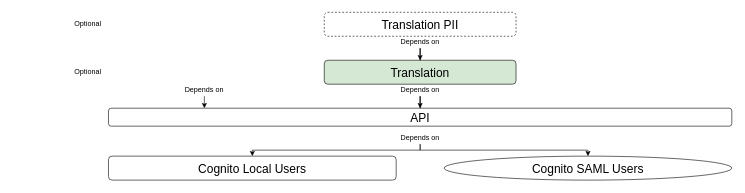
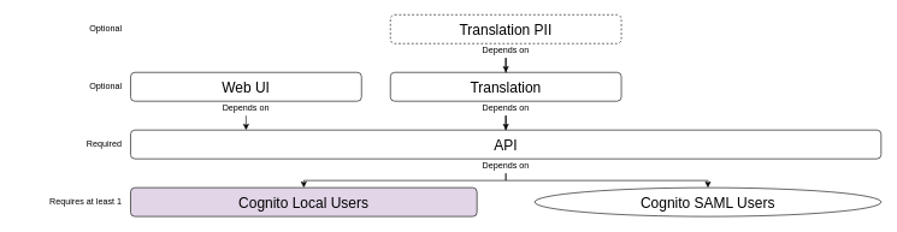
  <mxCell id="0" />
  <mxCell id="1" parent="0" />
- <mxCell id="2" value="API" style="rounded=1;whiteSpace=wrap;html=1;fontSize=20;" vertex="1" parent="1"><mxGeometry x="180" y="180" width="1040" height="30" as="geometry" /></mxCell>
- <mxCell id="4" value="Translation" style="rounded=1;whiteSpace=wrap;html=1;fontSize=20;fillColor=#d5e8d4;" vertex="1" parent="1"><mxGeometry x="540" y="100" width="320" height="40" as="geometry" /></mxCell>
+ <mxCell id="2" value="API" style="rounded=1;whiteSpace=wrap;html=1;fontSize=20;" vertex="1" parent="1"><mxGeometry x="180" y="180" width="1040" height="40" as="geometry" /></mxCell>
+ <mxCell id="3" value="Web UI" style="rounded=1;whiteSpace=wrap;html=1;fontSize=20;" vertex="1" parent="1"><mxGeometry x="180" y="100" width="320" height="40" as="geometry" /></mxCell>
+ <mxCell id="4" value="Translation" style="rounded=1;whiteSpace=wrap;html=1;fontSize=20;" vertex="1" parent="1"><mxGeometry x="540" y="100" width="320" height="40" as="geometry" /></mxCell>
  <mxCell id="5" value="Translation PII" style="rounded=1;whiteSpace=wrap;html=1;fontSize=20;dashed=1;" vertex="1" parent="1"><mxGeometry x="540" y="20" width="320" height="40" as="geometry" /></mxCell>
- <mxCell id="6" value="Cognito Local Users" style="rounded=1;whiteSpace=wrap;html=1;fontSize=20;" vertex="1" parent="1"><mxGeometry x="180" y="260" width="480" height="40" as="geometry" /></mxCell>
+ <mxCell id="6" value="Cognito Local Users" style="rounded=1;whiteSpace=wrap;html=1;fontSize=20;fillColor=#e1d5e7;" vertex="1" parent="1"><mxGeometry x="180" y="260" width="480" height="40" as="geometry" /></mxCell>
+ <mxCell id="7" value="Required" style="text;html=1;strokeColor=none;fillColor=none;align=right;verticalAlign=middle;whiteSpace=wrap;rounded=0;" vertex="1" parent="1"><mxGeometry x="110" y="190" width="60" height="20" as="geometry" /></mxCell>
+ <mxCell id="8" value="Requires at least 1" style="text;html=1;strokeColor=none;fillColor=none;align=right;verticalAlign=middle;whiteSpace=wrap;rounded=0;" vertex="1" parent="1"><mxGeometry x="20" y="270" width="150" height="20" as="geometry" /></mxCell>
  <mxCell id="9" value="Cognito SAML Users" style="ellipse;whiteSpace=wrap;html=1;fontSize=20;" vertex="1" parent="1"><mxGeometry x="740" y="260" width="480" height="40" as="geometry" /></mxCell>
  <mxCell id="10" value="Optional" style="text;html=1;strokeColor=none;fillColor=none;align=right;verticalAlign=middle;whiteSpace=wrap;rounded=0;" vertex="1" parent="1"><mxGeometry x="110" y="110" width="60" height="20" as="geometry" /></mxCell>
  <mxCell id="11" value="Optional" style="text;html=1;strokeColor=none;fillColor=none;align=right;verticalAlign=middle;whiteSpace=wrap;rounded=0;" vertex="1" parent="1"><mxGeometry x="110" y="30" width="60" height="20" as="geometry" /></mxCell>
  <mxCell id="12" style="edgeStyle=orthogonalEdgeStyle;rounded=0;orthogonalLoop=1;jettySize=auto;html=1;entryX=0.5;entryY=0;entryDx=0;entryDy=0;" edge="1" parent="1" source="14" target="6"><mxGeometry relative="1" as="geometry"><Array as="points"><mxPoint x="700" y="250" /><mxPoint x="420" y="250" /></Array></mxGeometry></mxCell>
  <mxCell id="13" style="edgeStyle=orthogonalEdgeStyle;rounded=0;orthogonalLoop=1;jettySize=auto;html=1;entryX=0.5;entryY=0;entryDx=0;entryDy=0;" edge="1" parent="1" source="14" target="9"><mxGeometry relative="1" as="geometry"><Array as="points"><mxPoint x="700" y="250" /><mxPoint x="980" y="250" /></Array></mxGeometry></mxCell>
  <mxCell id="14" value="Depends on" style="text;html=1;strokeColor=none;fillColor=none;align=center;verticalAlign=middle;whiteSpace=wrap;rounded=0;" vertex="1" parent="1"><mxGeometry x="180" y="220" width="1040" height="20" as="geometry" /></mxCell>
  <mxCell id="15" style="edgeStyle=orthogonalEdgeStyle;rounded=0;orthogonalLoop=1;jettySize=auto;html=1;entryX=0.154;entryY=0;entryDx=0;entryDy=0;entryPerimeter=0;" edge="1" parent="1" source="16" target="2"><mxGeometry relative="1" as="geometry" /></mxCell>
  <mxCell id="16" value="Depends on" style="text;html=1;strokeColor=none;fillColor=none;align=center;verticalAlign=middle;whiteSpace=wrap;rounded=0;" vertex="1" parent="1"><mxGeometry x="180" y="140" width="320" height="20" as="geometry" /></mxCell>
  <mxCell id="17" style="edgeStyle=orthogonalEdgeStyle;rounded=0;orthogonalLoop=1;jettySize=auto;html=1;" edge="1" parent="1" source="18" target="2"><mxGeometry relative="1" as="geometry" /></mxCell>
  <mxCell id="18" value="Depends on" style="text;html=1;strokeColor=none;fillColor=none;align=center;verticalAlign=middle;whiteSpace=wrap;rounded=0;" vertex="1" parent="1"><mxGeometry x="540" y="140" width="320" height="20" as="geometry" /></mxCell>
  <mxCell id="19" style="edgeStyle=orthogonalEdgeStyle;rounded=0;orthogonalLoop=1;jettySize=auto;html=1;entryX=0.5;entryY=0;entryDx=0;entryDy=0;" edge="1" parent="1" source="20" target="4"><mxGeometry relative="1" as="geometry" /></mxCell>
  <mxCell id="20" value="Depends on" style="text;html=1;strokeColor=none;fillColor=none;align=center;verticalAlign=middle;whiteSpace=wrap;rounded=0;" vertex="1" parent="1"><mxGeometry x="540" y="60" width="320" height="20" as="geometry" /></mxCell>
